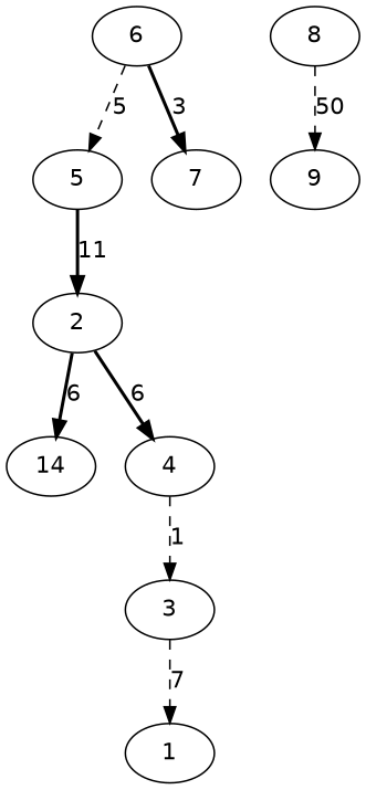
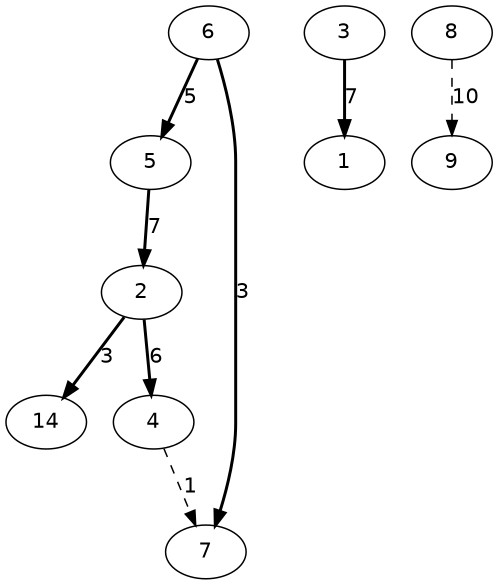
  digraph {
    fontname="DejaVu Sans"
    node [fontname="DejaVu Sans"]
    edge [fontname="DejaVu Sans" style=bold]
    6
    5
    7
    2
    n5 [label=14]
    4
    3
    1
    8
    9
-   6 -> 5 [label=5 style=dashed]
+   6 -> 5 [label=5]
    6 -> 7 [label=3]
-   5 -> 2 [label=11]
-   2 -> n5 [label=6]
+   5 -> 2 [label=7]
+   2 -> n5 [label=3]
    2 -> 4 [label=6]
-   4 -> 3 [label=1 style=dashed]
-   3 -> 1 [label=7 style=dashed]
-   8 -> 9 [label=50 style=dashed]
+   4 -> 7 [label=1 style=dashed]
+   3 -> 1 [label=7]
+   8 -> 9 [label=10 style=dashed]
  }
